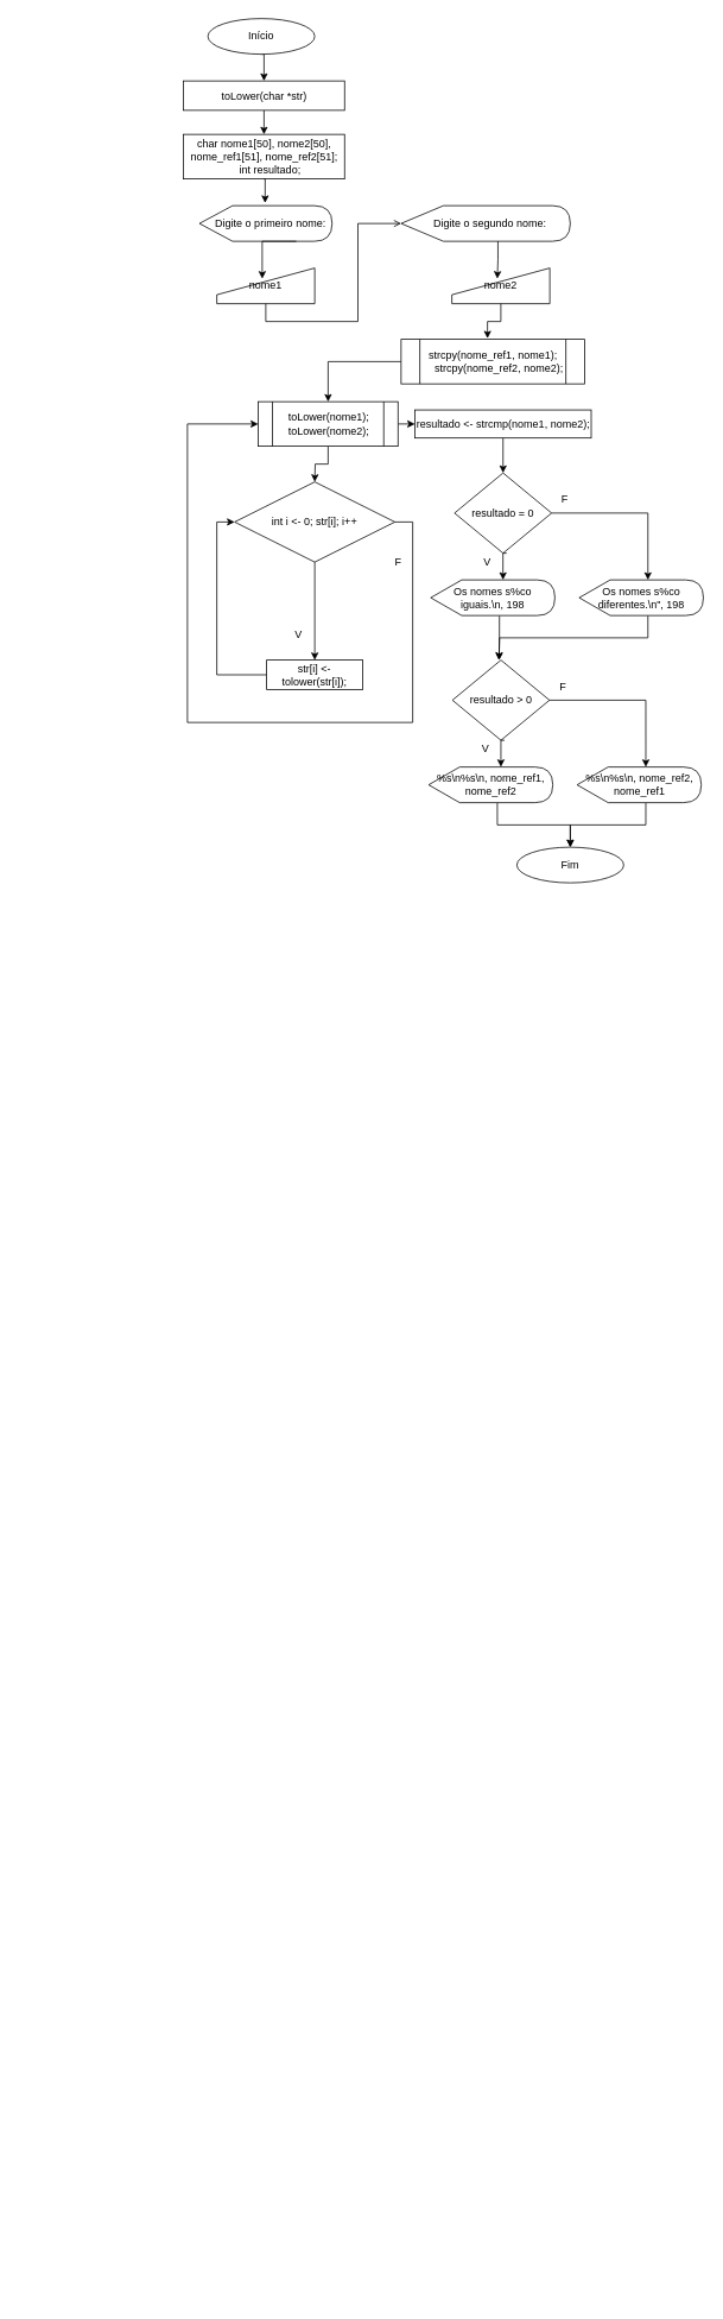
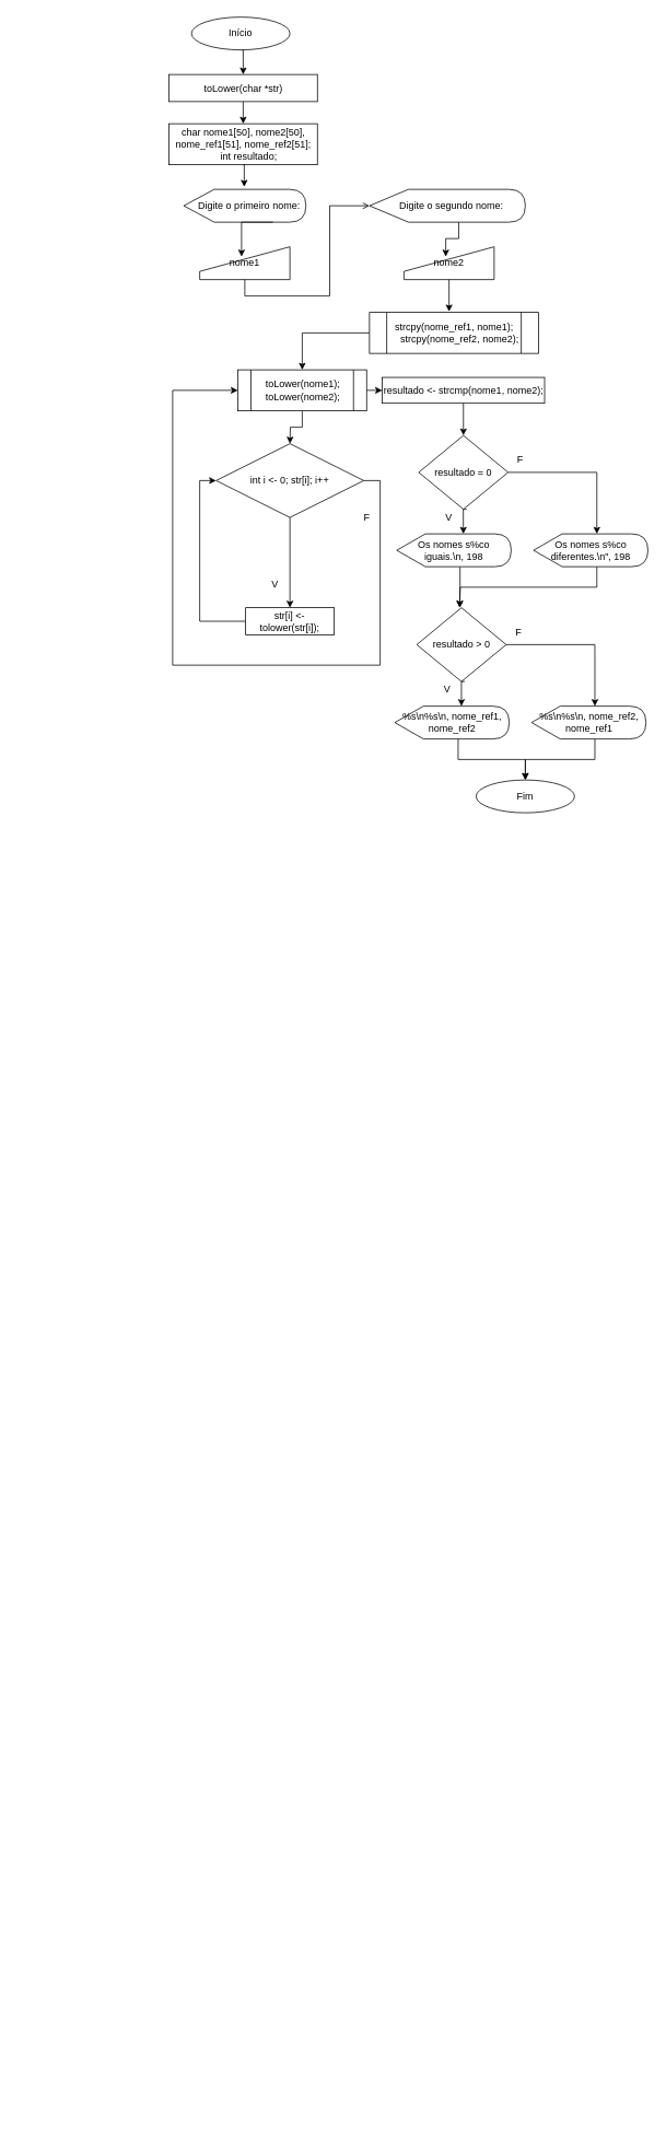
  <mxCell id="0" />
  <mxCell id="1" parent="0" />
  <mxCell id="2" style="edgeStyle=orthogonalEdgeStyle;rounded=0;orthogonalLoop=1;jettySize=auto;html=1;exitX=1;exitY=0.5;exitDx=0;exitDy=0;entryX=0.5;entryY=0;entryDx=0;entryDy=0;" parent="1" edge="1"><mxGeometry relative="1" as="geometry"><mxPoint x="540" y="2230" as="sourcePoint" /></mxGeometry></mxCell>
  <mxCell id="3" style="edgeStyle=orthogonalEdgeStyle;rounded=0;orthogonalLoop=1;jettySize=auto;html=1;exitX=0;exitY=0.5;exitDx=0;exitDy=0;entryX=0;entryY=0;entryDx=40;entryDy=0;entryPerimeter=0;" parent="1" edge="1"><mxGeometry relative="1" as="geometry"><mxPoint x="460" y="2230" as="sourcePoint" /></mxGeometry></mxCell>
  <mxCell id="4" style="edgeStyle=orthogonalEdgeStyle;rounded=0;orthogonalLoop=1;jettySize=auto;html=1;exitX=1;exitY=0.5;exitDx=0;exitDy=0;" parent="1" edge="1"><mxGeometry relative="1" as="geometry"><mxPoint x="620" y="2310" as="sourcePoint" /></mxGeometry></mxCell>
  <mxCell id="5" style="edgeStyle=orthogonalEdgeStyle;rounded=0;orthogonalLoop=1;jettySize=auto;html=1;exitX=0;exitY=0.5;exitDx=0;exitDy=0;entryX=0;entryY=0;entryDx=40;entryDy=0;entryPerimeter=0;" parent="1" edge="1"><mxGeometry relative="1" as="geometry"><mxPoint x="540" y="2310" as="sourcePoint" /></mxGeometry></mxCell>
  <mxCell id="6" style="edgeStyle=orthogonalEdgeStyle;rounded=0;orthogonalLoop=1;jettySize=auto;html=1;exitX=0;exitY=0.5;exitDx=0;exitDy=0;entryX=0;entryY=0;entryDx=40;entryDy=0;entryPerimeter=0;" parent="1" edge="1"><mxGeometry relative="1" as="geometry"><mxPoint x="620" y="2390" as="sourcePoint" /></mxGeometry></mxCell>
  <mxCell id="7" style="edgeStyle=orthogonalEdgeStyle;rounded=0;orthogonalLoop=1;jettySize=auto;html=1;exitX=1;exitY=0.5;exitDx=0;exitDy=0;entryX=0;entryY=0;entryDx=40;entryDy=0;entryPerimeter=0;" parent="1" edge="1"><mxGeometry relative="1" as="geometry"><mxPoint x="700" y="2390" as="sourcePoint" /></mxGeometry></mxCell>
  <mxCell id="8" style="edgeStyle=orthogonalEdgeStyle;rounded=0;orthogonalLoop=1;jettySize=auto;html=1;exitX=1;exitY=0.5;exitDx=0;exitDy=0;entryX=0;entryY=0.5;entryDx=0;entryDy=0;" parent="1" edge="1"><mxGeometry relative="1" as="geometry"><Array as="points"><mxPoint x="200" y="2430" /><mxPoint x="200" y="2580" /><mxPoint x="20" y="2580" /><mxPoint x="20" y="2150" /></Array><mxPoint x="80" y="2150" as="targetPoint" /></mxGeometry></mxCell>
  <mxCell id="9" style="edgeStyle=orthogonalEdgeStyle;rounded=0;orthogonalLoop=1;jettySize=auto;html=1;exitX=0.5;exitY=1;exitDx=0;exitDy=0;entryX=0.5;entryY=0;entryDx=0;entryDy=0;" edge="1" parent="1" source="10" target="55"><mxGeometry relative="1" as="geometry" /></mxCell>
  <mxCell id="10" value="Início" style="ellipse;whiteSpace=wrap;html=1;" parent="1" vertex="1"><mxGeometry x="233" y="20" width="120" height="40" as="geometry" /></mxCell>
  <mxCell id="11" value="V" style="text;html=1;strokeColor=none;fillColor=none;align=center;verticalAlign=middle;whiteSpace=wrap;rounded=0;" parent="1" vertex="1"><mxGeometry x="320" y="701" width="30" height="20" as="geometry" /></mxCell>
  <mxCell id="12" style="edgeStyle=orthogonalEdgeStyle;rounded=0;orthogonalLoop=1;jettySize=auto;html=1;exitX=0.5;exitY=1;exitDx=0;exitDy=0;entryX=0.5;entryY=0;entryDx=0;entryDy=0;" parent="1" source="14" edge="1"><mxGeometry relative="1" as="geometry"><mxPoint x="353" y="540" as="targetPoint" /></mxGeometry></mxCell>
  <mxCell id="13" style="edgeStyle=orthogonalEdgeStyle;rounded=0;orthogonalLoop=1;jettySize=auto;html=1;exitX=1;exitY=0.5;exitDx=0;exitDy=0;entryX=0;entryY=0.5;entryDx=0;entryDy=0;" edge="1" parent="1" source="14" target="35"><mxGeometry relative="1" as="geometry" /></mxCell>
  <mxCell id="14" value="&lt;div&gt;toLower(nome1);&lt;/div&gt;&lt;div&gt;&lt;span style=&quot;white-space: normal;&quot;&gt;toLower(nome2);&lt;/span&gt;&lt;/div&gt;" style="shape=process;whiteSpace=wrap;html=1;backgroundOutline=1;" parent="1" vertex="1"><mxGeometry x="289.5" y="450" width="157" height="50" as="geometry" /></mxCell>
  <mxCell id="15" style="edgeStyle=orthogonalEdgeStyle;rounded=0;orthogonalLoop=1;jettySize=auto;html=1;exitX=0.5;exitY=1;exitDx=0;exitDy=0;entryX=0.5;entryY=0;entryDx=0;entryDy=0;" parent="1" source="17" target="19" edge="1"><mxGeometry relative="1" as="geometry" /></mxCell>
  <mxCell id="16" style="edgeStyle=orthogonalEdgeStyle;rounded=0;orthogonalLoop=1;jettySize=auto;html=1;exitX=1;exitY=0.5;exitDx=0;exitDy=0;entryX=0;entryY=0.5;entryDx=0;entryDy=0;" edge="1" parent="1" source="17" target="14"><mxGeometry relative="1" as="geometry"><Array as="points"><mxPoint x="463" y="585" /><mxPoint x="463" y="810" /><mxPoint x="210" y="810" /><mxPoint x="210" y="475" /></Array></mxGeometry></mxCell>
  <mxCell id="17" value="int i &amp;lt;- 0; str[i]; i++" style="rhombus;whiteSpace=wrap;html=1;" parent="1" vertex="1"><mxGeometry x="263" y="540" width="180" height="90" as="geometry" /></mxCell>
  <mxCell id="18" style="edgeStyle=orthogonalEdgeStyle;rounded=0;orthogonalLoop=1;jettySize=auto;html=1;exitX=0;exitY=0.5;exitDx=0;exitDy=0;entryX=0;entryY=0.5;entryDx=0;entryDy=0;" parent="1" source="19" target="17" edge="1"><mxGeometry relative="1" as="geometry" /></mxCell>
  <mxCell id="19" value="str[i] &amp;lt;- tolower(str[i]);" style="rounded=0;whiteSpace=wrap;html=1;" parent="1" vertex="1"><mxGeometry x="299" y="740" width="108" height="33" as="geometry" /></mxCell>
  <mxCell id="20" value="Fim" style="ellipse;whiteSpace=wrap;html=1;" parent="1" vertex="1"><mxGeometry x="580" y="950" width="120" height="40" as="geometry" /></mxCell>
  <mxCell id="21" value="F" style="text;html=1;strokeColor=none;fillColor=none;align=center;verticalAlign=middle;whiteSpace=wrap;rounded=0;" parent="1" vertex="1"><mxGeometry x="431.5" y="620" width="30" height="20" as="geometry" /></mxCell>
  <mxCell id="22" value="&lt;div&gt;char nome1[50], nome2[50], nome_ref1[51], nome_ref2[51];&lt;/div&gt;&lt;div&gt;&amp;nbsp; &amp;nbsp; int resultado;&lt;/div&gt;" style="rounded=0;whiteSpace=wrap;html=1;" vertex="1" parent="1"><mxGeometry x="205.5" y="150" width="181" height="50" as="geometry" /></mxCell>
  <mxCell id="23" value="nome1" style="shape=manualInput;whiteSpace=wrap;html=1;" vertex="1" parent="1"><mxGeometry x="243" y="300" width="110" height="40" as="geometry" /></mxCell>
  <mxCell id="24" value="&lt;div&gt;&amp;nbsp; &amp;nbsp; Digite o primeiro nome:&amp;nbsp;&lt;/div&gt;" style="shape=display;whiteSpace=wrap;html=1;" vertex="1" parent="1"><mxGeometry x="223.5" y="230" width="149" height="40" as="geometry" /></mxCell>
  <mxCell id="25" style="edgeStyle=orthogonalEdgeStyle;rounded=0;orthogonalLoop=1;jettySize=auto;html=1;exitX=0.5;exitY=1;exitDx=0;exitDy=0;entryX=0.495;entryY=-0.075;entryDx=0;entryDy=0;entryPerimeter=0;" edge="1" parent="1" source="22" target="24"><mxGeometry relative="1" as="geometry" /></mxCell>
  <mxCell id="26" style="edgeStyle=orthogonalEdgeStyle;rounded=0;orthogonalLoop=1;jettySize=auto;html=1;exitX=0;exitY=0;exitDx=108.75;exitDy=40;exitPerimeter=0;entryX=0.464;entryY=0.3;entryDx=0;entryDy=0;entryPerimeter=0;" edge="1" parent="1" source="24" target="23"><mxGeometry relative="1" as="geometry"><Array as="points"><mxPoint x="294" y="270" /></Array></mxGeometry></mxCell>
- <mxCell id="27" value="nome2" style="shape=manualInput;whiteSpace=wrap;html=1;" vertex="1" parent="1"><mxGeometry x="507" y="300" width="110" height="40" as="geometry" /></mxCell>
+ <mxCell id="27" value="nome2" style="shape=manualInput;whiteSpace=wrap;html=1;" vertex="1" parent="1"><mxGeometry x="492" y="300" width="110" height="40" as="geometry" /></mxCell>
  <mxCell id="28" value="&lt;div&gt;&amp;nbsp; &amp;nbsp; Digite o segundo nome:&amp;nbsp;&lt;/div&gt;" style="shape=display;whiteSpace=wrap;html=1;" vertex="1" parent="1"><mxGeometry x="450" y="230" width="190" height="40" as="geometry" /></mxCell>
  <mxCell id="29" style="edgeStyle=orthogonalEdgeStyle;rounded=0;orthogonalLoop=1;jettySize=auto;html=1;exitX=0;exitY=0;exitDx=108.75;exitDy=40;exitPerimeter=0;entryX=0.464;entryY=0.3;entryDx=0;entryDy=0;entryPerimeter=0;" edge="1" source="28" target="27" parent="1"><mxGeometry relative="1" as="geometry" /></mxCell>
  <mxCell id="30" style="edgeStyle=orthogonalEdgeStyle;rounded=0;orthogonalLoop=1;jettySize=auto;html=1;exitX=0.5;exitY=1;exitDx=0;exitDy=0;entryX=0;entryY=0.5;entryDx=0;entryDy=0;entryPerimeter=0;endArrow=open;" edge="1" parent="1" source="23" target="28"><mxGeometry relative="1" as="geometry" /></mxCell>
  <mxCell id="31" style="edgeStyle=orthogonalEdgeStyle;rounded=0;orthogonalLoop=1;jettySize=auto;html=1;exitX=0;exitY=0.5;exitDx=0;exitDy=0;entryX=0.5;entryY=0;entryDx=0;entryDy=0;" edge="1" parent="1" source="32" target="14"><mxGeometry relative="1" as="geometry" /></mxCell>
  <mxCell id="32" value="&lt;div&gt;strcpy(nome_ref1, nome1);&lt;/div&gt;&lt;div&gt;&amp;nbsp; &amp;nbsp; strcpy(nome_ref2, nome2);&lt;/div&gt;" style="shape=process;whiteSpace=wrap;html=1;backgroundOutline=1;" vertex="1" parent="1"><mxGeometry x="450" y="380" width="206" height="50" as="geometry" /></mxCell>
  <mxCell id="33" style="edgeStyle=orthogonalEdgeStyle;rounded=0;orthogonalLoop=1;jettySize=auto;html=1;exitX=0.5;exitY=1;exitDx=0;exitDy=0;entryX=0.471;entryY=-0.02;entryDx=0;entryDy=0;entryPerimeter=0;" edge="1" parent="1" source="27" target="32"><mxGeometry relative="1" as="geometry" /></mxCell>
  <mxCell id="34" style="edgeStyle=orthogonalEdgeStyle;rounded=0;orthogonalLoop=1;jettySize=auto;html=1;exitX=0.5;exitY=1;exitDx=0;exitDy=0;entryX=0.5;entryY=0;entryDx=0;entryDy=0;" edge="1" parent="1" source="35" target="36"><mxGeometry relative="1" as="geometry" /></mxCell>
  <mxCell id="35" value="resultado &amp;lt;- strcmp(nome1, nome2);" style="rounded=0;whiteSpace=wrap;html=1;" vertex="1" parent="1"><mxGeometry x="465.5" y="459.25" width="198" height="31.5" as="geometry" /></mxCell>
  <mxCell id="36" value="resultado = 0" style="rhombus;whiteSpace=wrap;html=1;" vertex="1" parent="1"><mxGeometry x="510" y="530" width="109" height="90" as="geometry" /></mxCell>
  <mxCell id="37" style="edgeStyle=orthogonalEdgeStyle;rounded=0;orthogonalLoop=1;jettySize=auto;html=1;exitX=0;exitY=0;exitDx=77.188;exitDy=40;exitPerimeter=0;" edge="1" parent="1" source="38"><mxGeometry relative="1" as="geometry"><mxPoint x="560" y="740" as="targetPoint" /></mxGeometry></mxCell>
  <mxCell id="38" value="&lt;div&gt;Os nomes s%co iguais.\n, 198&lt;/div&gt;" style="shape=display;whiteSpace=wrap;html=1;" vertex="1" parent="1"><mxGeometry x="483.25" y="650" width="139.5" height="40" as="geometry" /></mxCell>
  <mxCell id="39" style="edgeStyle=orthogonalEdgeStyle;rounded=0;orthogonalLoop=1;jettySize=auto;html=1;exitX=0.5;exitY=1;exitDx=0;exitDy=0;entryX=0;entryY=0;entryDx=77.188;entryDy=0;entryPerimeter=0;" edge="1" parent="1"><mxGeometry relative="1" as="geometry"><mxPoint x="568.5" y="620" as="sourcePoint" /><mxPoint x="564.438" y="650" as="targetPoint" /></mxGeometry></mxCell>
  <mxCell id="40" style="edgeStyle=orthogonalEdgeStyle;rounded=0;orthogonalLoop=1;jettySize=auto;html=1;exitX=0;exitY=0;exitDx=77.188;exitDy=40;exitPerimeter=0;" edge="1" parent="1" source="41"><mxGeometry relative="1" as="geometry"><mxPoint x="560" y="740" as="targetPoint" /></mxGeometry></mxCell>
  <mxCell id="41" value="&lt;div&gt;Os nomes s%co diferentes.\n&quot;, 198&lt;/div&gt;" style="shape=display;whiteSpace=wrap;html=1;" vertex="1" parent="1"><mxGeometry x="650" y="650" width="139.5" height="40" as="geometry" /></mxCell>
  <mxCell id="42" style="edgeStyle=orthogonalEdgeStyle;rounded=0;orthogonalLoop=1;jettySize=auto;html=1;exitX=1;exitY=0.5;exitDx=0;exitDy=0;entryX=0;entryY=0;entryDx=77.188;entryDy=0;entryPerimeter=0;" edge="1" parent="1" source="36" target="41"><mxGeometry relative="1" as="geometry" /></mxCell>
  <mxCell id="43" value="F" style="text;html=1;strokeColor=none;fillColor=none;align=center;verticalAlign=middle;whiteSpace=wrap;rounded=0;" vertex="1" parent="1"><mxGeometry x="619" y="550" width="30" height="20" as="geometry" /></mxCell>
  <mxCell id="44" value="V" style="text;html=1;strokeColor=none;fillColor=none;align=center;verticalAlign=middle;whiteSpace=wrap;rounded=0;" vertex="1" parent="1"><mxGeometry x="532" y="620" width="30" height="20" as="geometry" /></mxCell>
  <mxCell id="45" value="resultado &amp;gt; 0" style="rhombus;whiteSpace=wrap;html=1;" vertex="1" parent="1"><mxGeometry x="507.63" y="740" width="109" height="90" as="geometry" /></mxCell>
  <mxCell id="46" style="edgeStyle=orthogonalEdgeStyle;rounded=0;orthogonalLoop=1;jettySize=auto;html=1;exitX=0;exitY=0;exitDx=77.188;exitDy=40;exitPerimeter=0;entryX=0.5;entryY=0;entryDx=0;entryDy=0;" edge="1" parent="1" source="47" target="20"><mxGeometry relative="1" as="geometry" /></mxCell>
  <mxCell id="47" value="&lt;div&gt;%s\n%s\n, nome_ref1, nome_ref2&lt;/div&gt;" style="shape=display;whiteSpace=wrap;html=1;" vertex="1" parent="1"><mxGeometry x="480.88" y="860" width="139.5" height="40" as="geometry" /></mxCell>
  <mxCell id="48" style="edgeStyle=orthogonalEdgeStyle;rounded=0;orthogonalLoop=1;jettySize=auto;html=1;exitX=0.5;exitY=1;exitDx=0;exitDy=0;entryX=0;entryY=0;entryDx=77.188;entryDy=0;entryPerimeter=0;" edge="1" parent="1"><mxGeometry relative="1" as="geometry"><mxPoint x="566.13" y="830" as="sourcePoint" /><mxPoint x="562.067" y="860" as="targetPoint" /></mxGeometry></mxCell>
  <mxCell id="49" style="edgeStyle=orthogonalEdgeStyle;rounded=0;orthogonalLoop=1;jettySize=auto;html=1;exitX=0;exitY=0;exitDx=77.188;exitDy=40;exitPerimeter=0;entryX=0.5;entryY=0;entryDx=0;entryDy=0;" edge="1" parent="1" source="50" target="20"><mxGeometry relative="1" as="geometry" /></mxCell>
  <mxCell id="50" value="&lt;div&gt;%s\n%s\n, nome_ref2, nome_ref1&lt;/div&gt;" style="shape=display;whiteSpace=wrap;html=1;" vertex="1" parent="1"><mxGeometry x="647.63" y="860" width="139.5" height="40" as="geometry" /></mxCell>
  <mxCell id="51" style="edgeStyle=orthogonalEdgeStyle;rounded=0;orthogonalLoop=1;jettySize=auto;html=1;exitX=1;exitY=0.5;exitDx=0;exitDy=0;entryX=0;entryY=0;entryDx=77.188;entryDy=0;entryPerimeter=0;" edge="1" source="45" target="50" parent="1"><mxGeometry relative="1" as="geometry" /></mxCell>
  <mxCell id="52" value="F" style="text;html=1;strokeColor=none;fillColor=none;align=center;verticalAlign=middle;whiteSpace=wrap;rounded=0;" vertex="1" parent="1"><mxGeometry x="616.63" y="760" width="30" height="20" as="geometry" /></mxCell>
  <mxCell id="53" value="V" style="text;html=1;strokeColor=none;fillColor=none;align=center;verticalAlign=middle;whiteSpace=wrap;rounded=0;" vertex="1" parent="1"><mxGeometry x="529.63" y="830" width="30" height="20" as="geometry" /></mxCell>
  <mxCell id="54" style="edgeStyle=orthogonalEdgeStyle;rounded=0;orthogonalLoop=1;jettySize=auto;html=1;exitX=0.5;exitY=1;exitDx=0;exitDy=0;entryX=0.5;entryY=0;entryDx=0;entryDy=0;" edge="1" parent="1" source="55" target="22"><mxGeometry relative="1" as="geometry" /></mxCell>
  <mxCell id="55" value="toLower(char *str)" style="rounded=0;whiteSpace=wrap;html=1;" vertex="1" parent="1"><mxGeometry x="205.5" y="90" width="181" height="33" as="geometry" /></mxCell>
